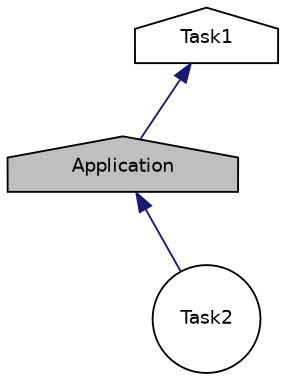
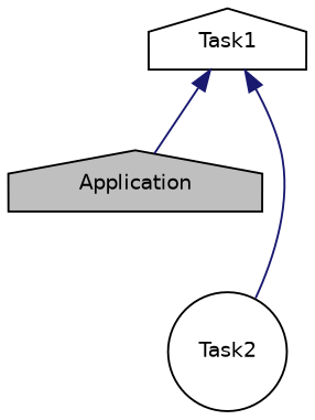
  digraph {
    node [color=black fontname=Helvetica fontsize=10 shape=house]
    edge [color=midnightblue dir=back fontname=Helvetica fontsize=10 labelfontname=Helvetica labelfontsize=10 style=solid]
    n1 [fillcolor=grey75 fontcolor=black height=0.2 label=Application style=filled width=0.4]
    n2 [height=0.2 label=Task2 shape=circle width=0.4]
    n3 [height=0.2 label=Task1 width=0.4]
-   n1 -> n2
+   n3 -> n2
    n3 -> n1
  }
